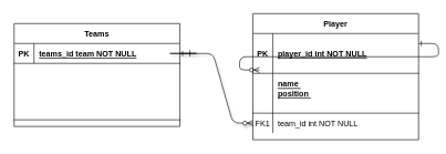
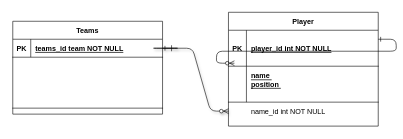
  <mxCell id="0" />
  <mxCell id="1" parent="0" />
  <mxCell id="2" value="" style="edgeStyle=entityRelationEdgeStyle;endArrow=ERzeroToMany;startArrow=ERone;endFill=1;startFill=0;" parent="1" edge="1"><mxGeometry width="100" height="100" relative="1" as="geometry"><mxPoint x="630" y="65" as="sourcePoint" /><mxPoint x="390" y="105" as="targetPoint" /></mxGeometry></mxCell>
  <mxCell id="3" value="" style="edgeStyle=entityRelationEdgeStyle;endArrow=ERzeroToMany;startArrow=none;endFill=1;startFill=0;shadow=1;" edge="1" parent="1" source="20" target="11"><mxGeometry width="100" height="100" relative="1" as="geometry"><mxPoint x="270" y="620" as="sourcePoint" /><mxPoint x="370" y="520" as="targetPoint" /></mxGeometry></mxCell>
  <mxCell id="4" value="Player" style="shape=table;startSize=30;container=1;collapsible=1;childLayout=tableLayout;fixedRows=1;rowLines=0;fontStyle=1;align=center;resizeLast=1;" vertex="1" parent="1"><mxGeometry x="380" y="20" width="250" height="190" as="geometry" /></mxCell>
  <mxCell id="5" value="" style="shape=partialRectangle;collapsible=0;dropTarget=0;pointerEvents=0;fillColor=none;points=[[0,0.5],[1,0.5]];portConstraint=eastwest;top=0;left=0;right=0;bottom=1;" vertex="1" parent="4"><mxGeometry y="30" width="250" height="60" as="geometry" /></mxCell>
  <mxCell id="6" value="PK" style="shape=partialRectangle;overflow=hidden;connectable=0;fillColor=none;top=0;left=0;bottom=0;right=0;fontStyle=1;" vertex="1" parent="5"><mxGeometry width="30" height="60" as="geometry" /></mxCell>
  <mxCell id="7" value="player_id int NOT NULL " style="shape=partialRectangle;overflow=hidden;connectable=0;fillColor=none;top=0;left=0;bottom=0;right=0;align=left;spacingLeft=6;fontStyle=5;" vertex="1" parent="5"><mxGeometry x="30" width="220" height="60" as="geometry" /></mxCell>
  <mxCell id="8" style="shape=partialRectangle;collapsible=0;dropTarget=0;pointerEvents=0;fillColor=none;points=[[0,0.5],[1,0.5]];portConstraint=eastwest;top=0;left=0;right=0;bottom=1;" vertex="1" parent="4"><mxGeometry y="90" width="250" height="60" as="geometry" /></mxCell>
  <mxCell id="9" style="shape=partialRectangle;overflow=hidden;connectable=0;fillColor=none;top=0;left=0;bottom=0;right=0;fontStyle=1;" vertex="1" parent="8"><mxGeometry width="30" height="60" as="geometry" /></mxCell>
  <mxCell id="10" value="name &#10;position &#10;" style="shape=partialRectangle;overflow=hidden;connectable=0;fillColor=none;top=0;left=0;bottom=0;right=0;align=left;spacingLeft=6;fontStyle=5;" vertex="1" parent="8"><mxGeometry x="30" width="220" height="60" as="geometry" /></mxCell>
  <mxCell id="11" value="" style="shape=partialRectangle;collapsible=0;dropTarget=0;pointerEvents=0;fillColor=none;points=[[0,0.5],[1,0.5]];portConstraint=eastwest;top=0;left=0;right=0;bottom=0;" vertex="1" parent="4"><mxGeometry y="150" width="250" height="30" as="geometry" /></mxCell>
- <mxCell id="12" value="FK1" style="shape=partialRectangle;overflow=hidden;connectable=0;fillColor=none;top=0;left=0;bottom=0;right=0;" vertex="1" parent="11"><mxGeometry width="30" height="30" as="geometry" /></mxCell>
- <mxCell id="13" value="team_id int NOT NULL" style="shape=partialRectangle;overflow=hidden;connectable=0;fillColor=none;top=0;left=0;bottom=0;right=0;align=left;spacingLeft=6;" vertex="1" parent="11"><mxGeometry x="30" width="220" height="30" as="geometry" /></mxCell>
+ <mxCell id="13" value="name_id int NOT NULL" style="shape=partialRectangle;overflow=hidden;connectable=0;fillColor=none;top=0;left=0;bottom=0;right=0;align=left;spacingLeft=6;" vertex="1" parent="11"><mxGeometry x="30" width="220" height="30" as="geometry" /></mxCell>
  <mxCell id="14" value="Teams" style="shape=table;startSize=30;container=1;collapsible=1;childLayout=tableLayout;fixedRows=1;rowLines=0;fontStyle=1;align=center;resizeLast=1;" vertex="1" parent="1"><mxGeometry x="20" y="35" width="250" height="155" as="geometry" /></mxCell>
  <mxCell id="15" value="" style="shape=partialRectangle;collapsible=0;dropTarget=0;pointerEvents=0;fillColor=none;points=[[0,0.5],[1,0.5]];portConstraint=eastwest;top=0;left=0;right=0;bottom=1;" vertex="1" parent="14"><mxGeometry y="30" width="250" height="30" as="geometry" /></mxCell>
  <mxCell id="16" value="PK" style="shape=partialRectangle;overflow=hidden;connectable=0;fillColor=none;top=0;left=0;bottom=0;right=0;fontStyle=1;" vertex="1" parent="15"><mxGeometry width="30" height="30" as="geometry" /></mxCell>
  <mxCell id="17" value="teams_id team NOT NULL " style="shape=partialRectangle;overflow=hidden;connectable=0;fillColor=none;top=0;left=0;bottom=0;right=0;align=left;spacingLeft=6;fontStyle=5;" vertex="1" parent="15"><mxGeometry x="30" width="220" height="30" as="geometry" /></mxCell>
  <mxCell id="18" style="shape=partialRectangle;collapsible=0;dropTarget=0;pointerEvents=0;fillColor=none;points=[[0,0.5],[1,0.5]];portConstraint=eastwest;top=0;left=0;right=0;bottom=1;" vertex="1" parent="14"><mxGeometry y="60" width="250" height="85" as="geometry" /></mxCell>
  <mxCell id="19" style="shape=partialRectangle;overflow=hidden;connectable=0;fillColor=none;top=0;left=0;bottom=0;right=0;fontStyle=1;" vertex="1" parent="18"><mxGeometry width="30" height="85" as="geometry" /></mxCell>
  <mxCell id="20" value="" style="line;strokeWidth=1;direction=south;html=1;perimeter=backbonePerimeter;points=[];outlineConnect=0;" vertex="1" parent="1"><mxGeometry x="280" y="75" width="10" height="10" as="geometry" /></mxCell>
  <mxCell id="21" value="" style="edgeStyle=entityRelationEdgeStyle;endArrow=none;startArrow=ERone;endFill=1;startFill=0;shadow=1;" edge="1" parent="1" source="15" target="20"><mxGeometry width="100" height="100" relative="1" as="geometry"><mxPoint x="270" y="80" as="sourcePoint" /><mxPoint x="380" y="125" as="targetPoint" /></mxGeometry></mxCell>
